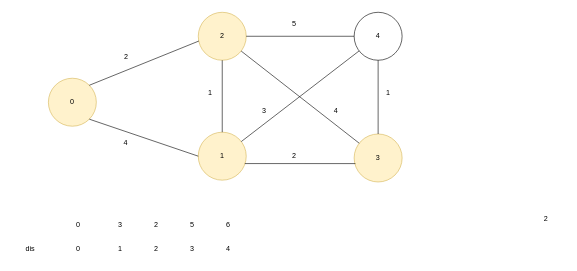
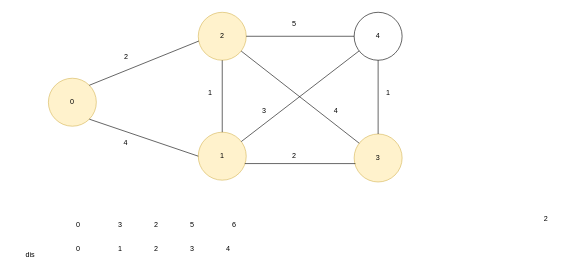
  <mxCell id="0" />
  <mxCell id="1" parent="0" />
  <mxCell id="2" value="0" style="ellipse;whiteSpace=wrap;html=1;aspect=fixed;fillColor=#fff2cc;strokeColor=#d6b656;" parent="1" vertex="1"><mxGeometry x="80" y="130" width="80" height="80" as="geometry" /></mxCell>
  <mxCell id="3" value="2" style="ellipse;whiteSpace=wrap;html=1;aspect=fixed;fillColor=#fff2cc;strokeColor=#d6b656;" parent="1" vertex="1"><mxGeometry x="330" y="20" width="80" height="80" as="geometry" /></mxCell>
  <mxCell id="4" value="1" style="ellipse;whiteSpace=wrap;html=1;aspect=fixed;fillColor=#fff2cc;strokeColor=#d6b656;" parent="1" vertex="1"><mxGeometry x="330" y="220" width="80" height="80" as="geometry" /></mxCell>
  <mxCell id="5" value="4" style="ellipse;whiteSpace=wrap;html=1;aspect=fixed;" parent="1" vertex="1"><mxGeometry x="590" y="20" width="80" height="80" as="geometry" /></mxCell>
  <mxCell id="6" value="3" style="ellipse;whiteSpace=wrap;html=1;aspect=fixed;fillColor=#fff2cc;strokeColor=#d6b656;" parent="1" vertex="1"><mxGeometry x="590" y="223" width="80" height="80" as="geometry" /></mxCell>
  <mxCell id="7" value="" style="endArrow=none;html=1;rounded=0;entryX=1;entryY=1;entryDx=0;entryDy=0;exitX=0;exitY=0.5;exitDx=0;exitDy=0;" parent="1" source="4" target="2" edge="1"><mxGeometry width="50" height="50" relative="1" as="geometry"><mxPoint x="30" y="310" as="sourcePoint" /><mxPoint x="80" y="260" as="targetPoint" /></mxGeometry></mxCell>
  <mxCell id="8" value="4" style="text;html=1;strokeColor=none;fillColor=none;align=center;verticalAlign=middle;whiteSpace=wrap;rounded=0;" parent="1" vertex="1"><mxGeometry x="179" y="223" width="60" height="30" as="geometry" /></mxCell>
  <mxCell id="9" value="" style="endArrow=none;html=1;rounded=0;entryX=0.013;entryY=0.599;entryDx=0;entryDy=0;entryPerimeter=0;exitX=1;exitY=0;exitDx=0;exitDy=0;" parent="1" source="2" target="3" edge="1"><mxGeometry width="50" height="50" relative="1" as="geometry"><mxPoint x="100" y="80" as="sourcePoint" /><mxPoint x="150" y="30" as="targetPoint" /></mxGeometry></mxCell>
  <mxCell id="10" value="2" style="text;html=1;strokeColor=none;fillColor=none;align=center;verticalAlign=middle;whiteSpace=wrap;rounded=0;" parent="1" vertex="1"><mxGeometry x="880" y="350" width="60" height="30" as="geometry" /></mxCell>
  <mxCell id="11" value="" style="endArrow=none;html=1;rounded=0;" parent="1" source="4" target="3" edge="1"><mxGeometry width="50" height="50" relative="1" as="geometry"><mxPoint x="470" y="150" as="sourcePoint" /><mxPoint x="520" y="100" as="targetPoint" /></mxGeometry></mxCell>
  <mxCell id="12" value="1" style="text;html=1;strokeColor=none;fillColor=none;align=center;verticalAlign=middle;whiteSpace=wrap;rounded=0;" parent="1" vertex="1"><mxGeometry x="320" y="140" width="60" height="30" as="geometry" /></mxCell>
  <mxCell id="13" value="2" style="text;html=1;strokeColor=none;fillColor=none;align=center;verticalAlign=middle;whiteSpace=wrap;rounded=0;" parent="1" vertex="1"><mxGeometry x="180" y="80" width="60" height="30" as="geometry" /></mxCell>
  <mxCell id="14" value="" style="endArrow=none;html=1;rounded=0;entryX=0.026;entryY=0.617;entryDx=0;entryDy=0;entryPerimeter=0;exitX=0.971;exitY=0.654;exitDx=0;exitDy=0;exitPerimeter=0;" parent="1" source="4" target="6" edge="1"><mxGeometry width="50" height="50" relative="1" as="geometry"><mxPoint x="490" y="410" as="sourcePoint" /><mxPoint x="540" y="360" as="targetPoint" /></mxGeometry></mxCell>
  <mxCell id="15" value="2" style="text;html=1;strokeColor=none;fillColor=none;align=center;verticalAlign=middle;whiteSpace=wrap;rounded=0;" parent="1" vertex="1"><mxGeometry x="460" y="245" width="60" height="30" as="geometry" /></mxCell>
  <mxCell id="16" value="" style="endArrow=none;html=1;rounded=0;" parent="1" source="4" target="5" edge="1"><mxGeometry width="50" height="50" relative="1" as="geometry"><mxPoint x="470" y="170" as="sourcePoint" /><mxPoint x="520" y="120" as="targetPoint" /></mxGeometry></mxCell>
  <mxCell id="17" value="3" style="text;html=1;strokeColor=none;fillColor=none;align=center;verticalAlign=middle;whiteSpace=wrap;rounded=0;" parent="1" vertex="1"><mxGeometry x="410" y="170" width="60" height="30" as="geometry" /></mxCell>
  <mxCell id="18" value="" style="endArrow=none;html=1;rounded=0;" parent="1" source="3" target="6" edge="1"><mxGeometry width="50" height="50" relative="1" as="geometry"><mxPoint x="430" y="110" as="sourcePoint" /><mxPoint x="510" y="70" as="targetPoint" /></mxGeometry></mxCell>
  <mxCell id="19" value="4" style="text;html=1;strokeColor=none;fillColor=none;align=center;verticalAlign=middle;whiteSpace=wrap;rounded=0;" parent="1" vertex="1"><mxGeometry x="530" y="170" width="60" height="30" as="geometry" /></mxCell>
  <mxCell id="20" value="" style="endArrow=none;html=1;rounded=0;exitX=1;exitY=0.5;exitDx=0;exitDy=0;entryX=0;entryY=0.5;entryDx=0;entryDy=0;" parent="1" source="3" target="5" edge="1"><mxGeometry width="50" height="50" relative="1" as="geometry"><mxPoint x="480" y="50" as="sourcePoint" /><mxPoint x="530" y="0" as="targetPoint" /></mxGeometry></mxCell>
  <mxCell id="21" value="5" style="text;html=1;strokeColor=none;fillColor=none;align=center;verticalAlign=middle;whiteSpace=wrap;rounded=0;" parent="1" vertex="1"><mxGeometry x="460" y="25" width="60" height="30" as="geometry" /></mxCell>
  <mxCell id="22" value="" style="endArrow=none;html=1;rounded=0;entryX=0.5;entryY=1;entryDx=0;entryDy=0;" parent="1" source="6" target="5" edge="1"><mxGeometry width="50" height="50" relative="1" as="geometry"><mxPoint x="680" y="190" as="sourcePoint" /><mxPoint x="680" y="140" as="targetPoint" /></mxGeometry></mxCell>
  <mxCell id="23" value="1" style="text;html=1;strokeColor=none;fillColor=none;align=center;verticalAlign=middle;whiteSpace=wrap;rounded=0;" parent="1" vertex="1"><mxGeometry x="617" y="140" width="60" height="30" as="geometry" /></mxCell>
- <mxCell id="24" value="dis" style="text;html=1;strokeColor=none;fillColor=none;align=center;verticalAlign=middle;whiteSpace=wrap;rounded=0;" vertex="1" parent="1"><mxGeometry x="20" y="400" width="60" height="30" as="geometry" /></mxCell>
+ <mxCell id="24" value="dis" style="text;html=1;strokeColor=none;fillColor=none;align=center;verticalAlign=middle;whiteSpace=wrap;rounded=0;" vertex="1" parent="1"><mxGeometry x="20" y="410" width="60" height="30" as="geometry" /></mxCell>
  <mxCell id="25" value="0" style="text;html=1;strokeColor=none;fillColor=none;align=center;verticalAlign=middle;whiteSpace=wrap;rounded=0;" vertex="1" parent="1"><mxGeometry x="100" y="400" width="60" height="30" as="geometry" /></mxCell>
  <mxCell id="26" value="1" style="text;html=1;strokeColor=none;fillColor=none;align=center;verticalAlign=middle;whiteSpace=wrap;rounded=0;" vertex="1" parent="1"><mxGeometry x="170" y="400" width="60" height="30" as="geometry" /></mxCell>
  <mxCell id="27" value="4" style="text;html=1;strokeColor=none;fillColor=none;align=center;verticalAlign=middle;whiteSpace=wrap;rounded=0;" vertex="1" parent="1"><mxGeometry x="350" y="400" width="60" height="30" as="geometry" /></mxCell>
  <mxCell id="28" value="3" style="text;html=1;strokeColor=none;fillColor=none;align=center;verticalAlign=middle;whiteSpace=wrap;rounded=0;" vertex="1" parent="1"><mxGeometry x="290" y="400" width="60" height="30" as="geometry" /></mxCell>
  <mxCell id="29" value="2" style="text;html=1;strokeColor=none;fillColor=none;align=center;verticalAlign=middle;whiteSpace=wrap;rounded=0;" vertex="1" parent="1"><mxGeometry x="230" y="400" width="60" height="30" as="geometry" /></mxCell>
  <mxCell id="30" value="0" style="text;html=1;strokeColor=none;fillColor=none;align=center;verticalAlign=middle;whiteSpace=wrap;rounded=0;" vertex="1" parent="1"><mxGeometry x="100" y="360" width="60" height="30" as="geometry" /></mxCell>
  <mxCell id="31" value="3" style="text;html=1;strokeColor=none;fillColor=none;align=center;verticalAlign=middle;whiteSpace=wrap;rounded=0;" vertex="1" parent="1"><mxGeometry x="170" y="360" width="60" height="30" as="geometry" /></mxCell>
  <mxCell id="32" value="2" style="text;html=1;strokeColor=none;fillColor=none;align=center;verticalAlign=middle;whiteSpace=wrap;rounded=0;" vertex="1" parent="1"><mxGeometry x="230" y="360" width="60" height="30" as="geometry" /></mxCell>
  <mxCell id="33" value="5" style="text;html=1;strokeColor=none;fillColor=none;align=center;verticalAlign=middle;whiteSpace=wrap;rounded=0;" vertex="1" parent="1"><mxGeometry x="290" y="360" width="60" height="30" as="geometry" /></mxCell>
- <mxCell id="34" value="6" style="text;html=1;strokeColor=none;fillColor=none;align=center;verticalAlign=middle;whiteSpace=wrap;rounded=0;" vertex="1" parent="1"><mxGeometry x="350" y="360" width="60" height="30" as="geometry" /></mxCell>
+ <mxCell id="34" value="6" style="text;html=1;strokeColor=none;fillColor=none;align=center;verticalAlign=middle;whiteSpace=wrap;rounded=0;" vertex="1" parent="1"><mxGeometry x="360" y="360" width="60" height="30" as="geometry" /></mxCell>
